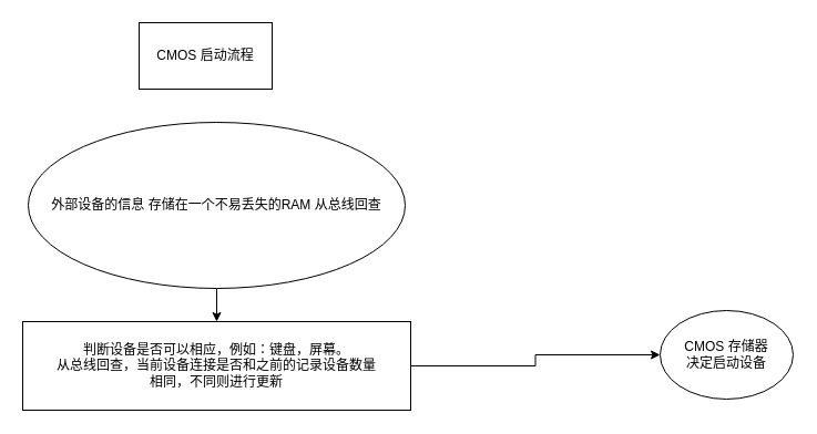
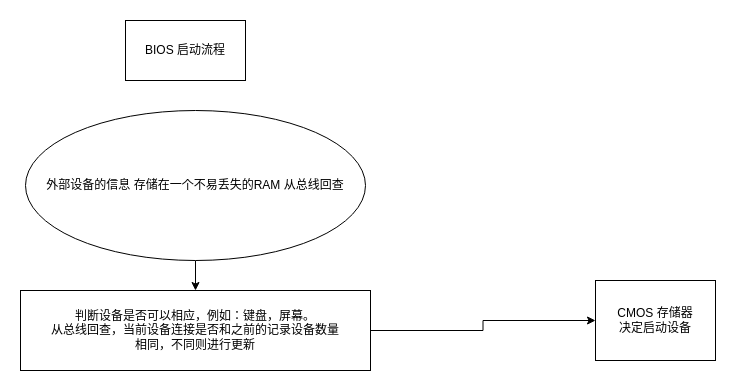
  <mxCell id="0" />
  <mxCell id="1" parent="0" />
- <mxCell id="2" value="CMOS 启动流程" style="whiteSpace=wrap;html=1;" vertex="1" parent="1"><mxGeometry x="125" y="20" width="120" height="60" as="geometry" /></mxCell>
+ <mxCell id="2" value="BIOS 启动流程" style="whiteSpace=wrap;html=1;" vertex="1" parent="1"><mxGeometry x="125" y="20" width="120" height="60" as="geometry" /></mxCell>
  <mxCell id="3" value="" style="edgeStyle=orthogonalEdgeStyle;rounded=0;orthogonalLoop=1;jettySize=auto;html=1;" edge="1" parent="1" source="4" target="6"><mxGeometry relative="1" as="geometry" /></mxCell>
  <mxCell id="4" value="外部设备的信息 存储在一个不易丢失的RAM 从总线回查" style="ellipse;whiteSpace=wrap;html=1;" vertex="1" parent="1"><mxGeometry x="25" y="110" width="340" height="150" as="geometry" /></mxCell>
  <mxCell id="5" value="" style="edgeStyle=orthogonalEdgeStyle;rounded=0;orthogonalLoop=1;jettySize=auto;html=1;" edge="1" parent="1" source="6" target="7"><mxGeometry relative="1" as="geometry" /></mxCell>
  <mxCell id="6" value="判断设备是否可以相应，例如：键盘，屏幕。&lt;br&gt;从总线回查，当前设备连接是否和之前的记录设备数量&lt;br&gt;相同，不同则进行更新" style="whiteSpace=wrap;html=1;" vertex="1" parent="1"><mxGeometry x="20" y="290" width="350" height="80" as="geometry" /></mxCell>
- <mxCell id="7" value="CMOS 存储器&lt;br&gt;决定启动设备" style="ellipse;whiteSpace=wrap;html=1;" vertex="1" parent="1"><mxGeometry x="595" y="280" width="120" height="80" as="geometry" /></mxCell>
+ <mxCell id="7" value="CMOS 存储器&lt;br&gt;决定启动设备" style="whiteSpace=wrap;html=1;rounded=0;" vertex="1" parent="1"><mxGeometry x="595" y="280" width="120" height="80" as="geometry" /></mxCell>
